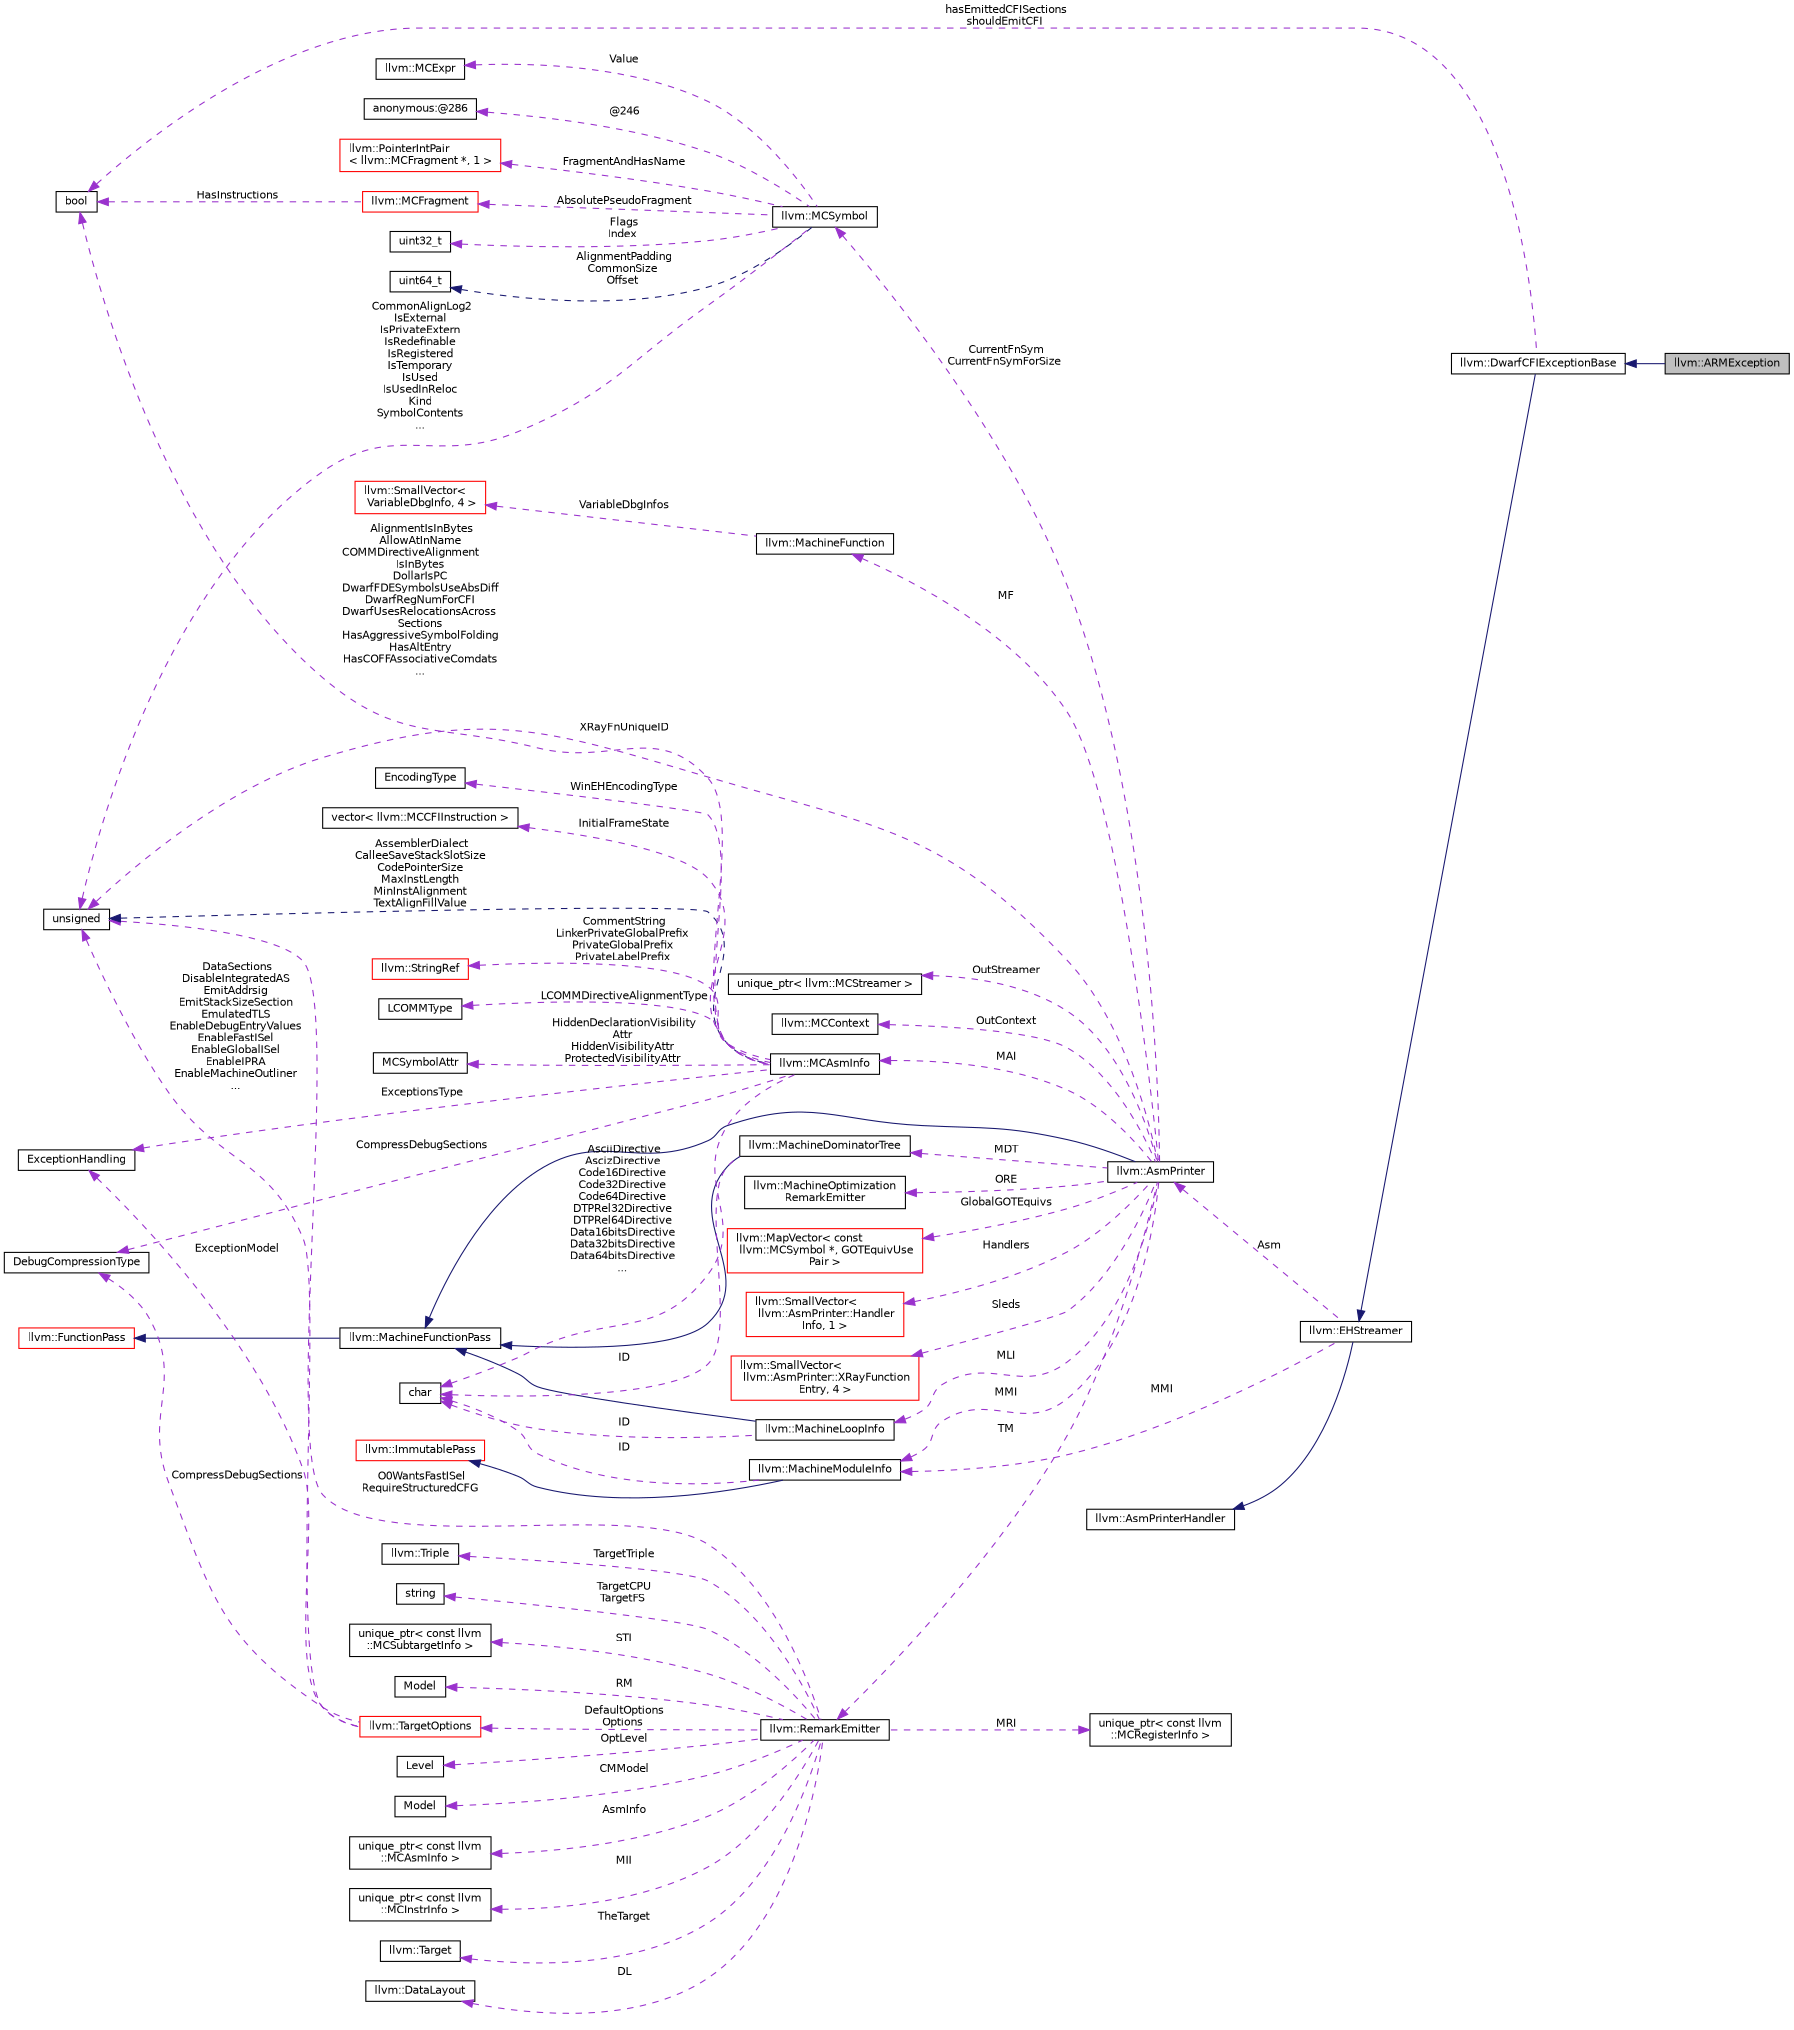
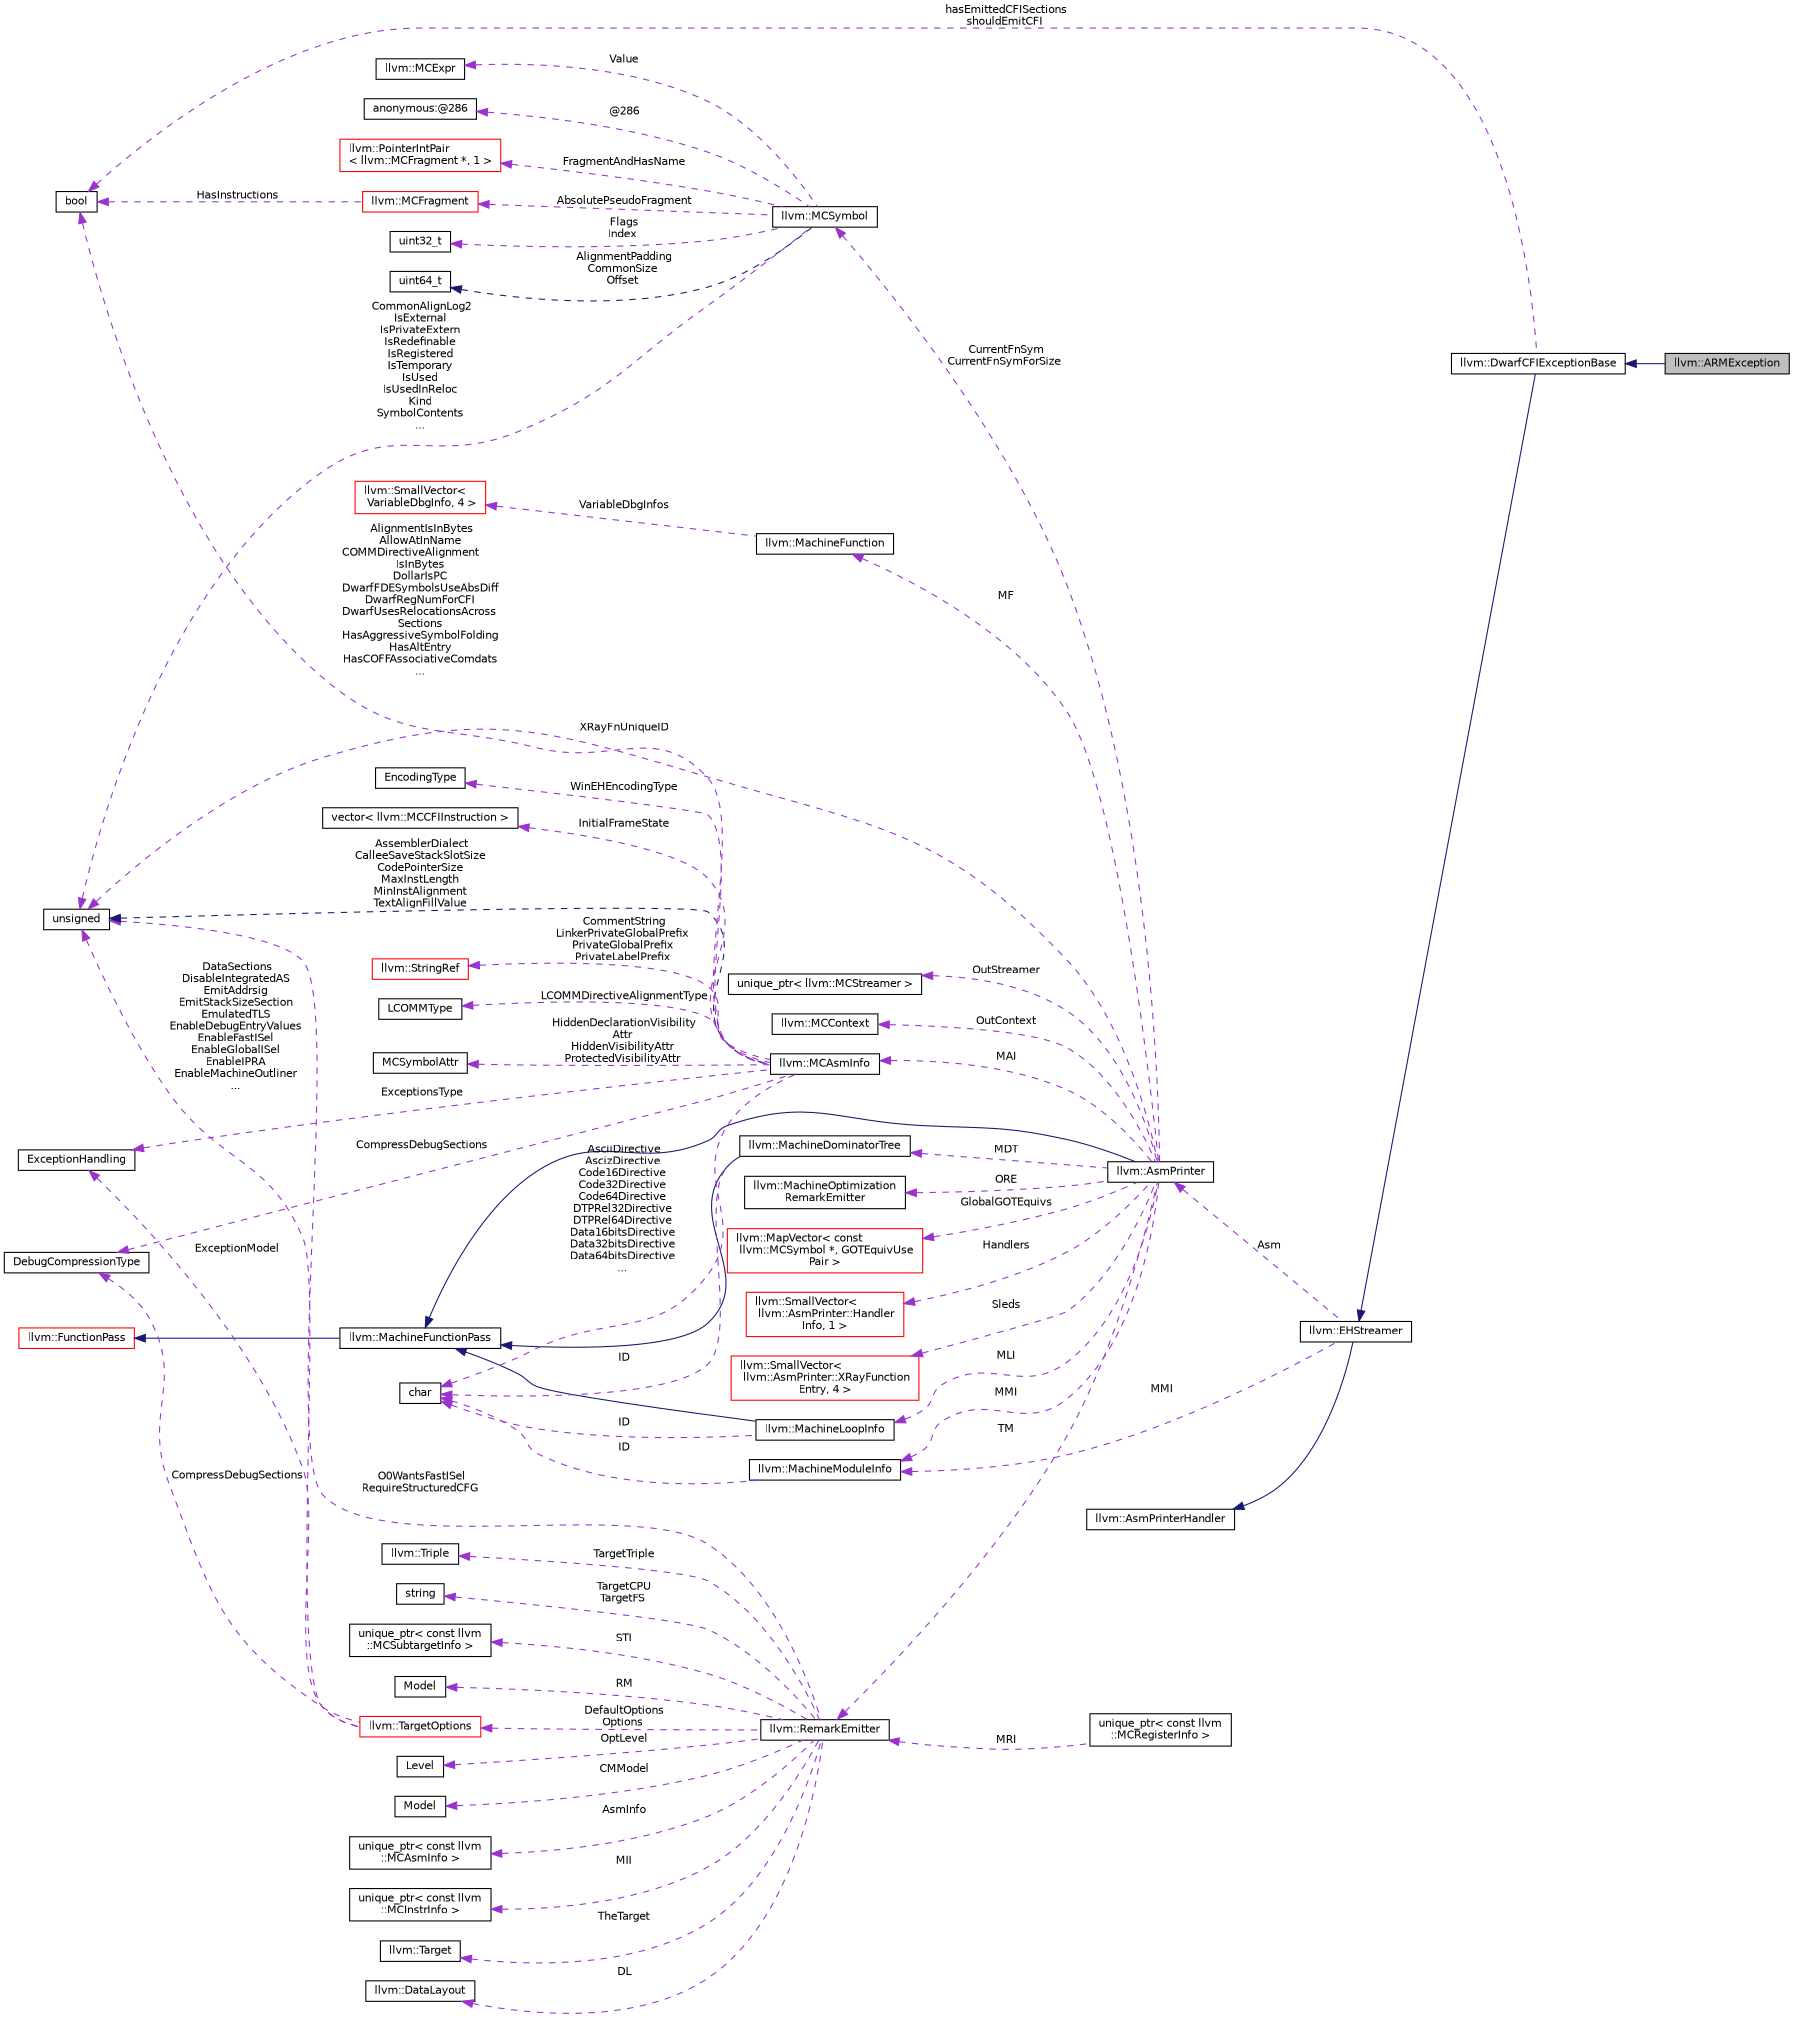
  digraph {
    rankdir=LR
    node [color=black fontname=Helvetica fontsize=10 shape=box]
    edge [color=darkorchid3 dir=back fontname=Helvetica fontsize=10 labelfontname=Helvetica labelfontsize=10 style=dashed]
    n1 [fillcolor=grey75 fontcolor=black height=0.2 label="llvm::ARMException" style=filled width=0.4]
    n2 [height=0.2 label="llvm::DwarfCFIExceptionBase" width=0.4]
    n3 [height=0.2 label="llvm::EHStreamer" width=0.4]
    n4 [height=0.2 label="llvm::AsmPrinterHandler" width=0.4]
    n5 [height=0.2 label="llvm::AsmPrinter" width=0.4]
    n6 [height=0.2 label="llvm::MachineFunctionPass" width=0.4]
    n7 [height=0.2 label="llvm::MachineDominatorTree" width=0.4]
    n8 [height=0.2 label="llvm::MachineLoopInfo" width=0.4]
    n9 [color=red height=0.2 label="llvm::FunctionPass" width=0.4]
    n10 [height=0.2 label="llvm::RemarkEmitter" width=0.4]
    n11 [height=0.2 label="llvm::Target" width=0.4]
    n12 [height=0.2 label="llvm::DataLayout" width=0.4]
    n13 [height=0.2 label="llvm::Triple" width=0.4]
    n14 [height=0.2 label=string width=0.4]
    n15 [height=0.2 label=Model width=0.4]
    n16 [height=0.2 label=Model width=0.4]
    n17 [height=0.2 label=Level width=0.4]
    n18 [height=0.2 label="unique_ptr\< const llvm\l::MCAsmInfo \>" width=0.4]
    n19 [height=0.2 label="unique_ptr\< const llvm\l::MCRegisterInfo \>" width=0.4]
    n20 [height=0.2 label="unique_ptr\< const llvm\l::MCInstrInfo \>" width=0.4]
    n21 [height=0.2 label="unique_ptr\< const llvm\l::MCSubtargetInfo \>" width=0.4]
    n22 [height=0.2 label=unsigned width=0.4]
    n23 [color=red height=0.2 label="llvm::TargetOptions" width=0.4]
    n24 [height=0.2 label="llvm::MCAsmInfo" width=0.4]
    n25 [height=0.2 label="llvm::MCSymbol" width=0.4]
    n26 [height=0.2 label=DebugCompressionType width=0.4]
    n27 [height=0.2 label=ExceptionHandling width=0.4]
    n28 [height=0.2 label=bool width=0.4]
    n29 [color=red height=0.2 label="llvm::MCFragment" width=0.4]
    n30 [height=0.2 label=char width=0.4]
    n31 [height=0.2 label="llvm::MachineModuleInfo" width=0.4]
    n32 [color=red height=0.2 label="llvm::StringRef" width=0.4]
    n33 [height=0.2 label=LCOMMType width=0.4]
    n34 [height=0.2 label=MCSymbolAttr width=0.4]
    n35 [height=0.2 label=EncodingType width=0.4]
    n36 [height=0.2 label="vector\< llvm::MCCFIInstruction \>" width=0.4]
    n37 [height=0.2 label="llvm::MCContext" width=0.4]
    n38 [height=0.2 label="unique_ptr\< llvm::MCStreamer \>" width=0.4]
    n39 [height=0.2 label="llvm::MachineFunction" width=0.4]
    n40 [color=red height=0.2 label="llvm::SmallVector\<\l VariableDbgInfo, 4 \>" width=0.4]
-   n41 [color=red height=0.2 label="llvm::ImmutablePass" width=0.4]
    n42 [height=0.2 label="llvm::MachineOptimization\lRemarkEmitter" width=0.4]
    n43 [color=red height=0.2 label="llvm::PointerIntPair\l\< llvm::MCFragment *, 1 \>" width=0.4]
    n44 [height=0.2 label=uint32_t width=0.4]
    n45 [height=0.2 label=uint64_t width=0.4]
    n46 [height=0.2 label="llvm::MCExpr" width=0.4]
    n47 [height=0.2 label="anonymous:@286" width=0.4]
    n48 [color=red height=0.2 label="llvm::MapVector\< const\l llvm::MCSymbol *, GOTEquivUse\lPair \>" width=0.4]
    n49 [color=red height=0.2 label="llvm::SmallVector\<\l llvm::AsmPrinter::Handler\lInfo, 1 \>" width=0.4]
    n50 [color=red height=0.2 label="llvm::SmallVector\<\l llvm::AsmPrinter::XRayFunction\lEntry, 4 \>" width=0.4]
    n2 -> n1 [color=midnightblue style=solid]
    n3 -> n2 [color=midnightblue style=solid]
    n4 -> n3 [color=midnightblue style=solid]
    n5 -> n3 [label=" Asm"]
    n6 -> n5 [color=midnightblue style=solid]
    n6 -> n7 [color=midnightblue style=solid]
    n6 -> n8 [color=midnightblue style=solid]
    n7 -> n5 [label=" MDT"]
    n8 -> n5 [label=" MLI"]
    n9 -> n6 [color=midnightblue style=solid]
    n10 -> n5 [label=" TM"]
    n11 -> n10 [label=" TheTarget"]
    n12 -> n10 [label=" DL"]
    n13 -> n10 [label=" TargetTriple"]
    n14 -> n10 [label=" TargetCPU\nTargetFS"]
    n15 -> n10 [label=" RM"]
    n16 -> n10 [label=" CMModel"]
    n17 -> n10 [label=" OptLevel"]
    n18 -> n10 [label=" AsmInfo"]
-   n19 -> n10 [label=" MRI"]
+   n10 -> n19 [label=" MRI"]
    n20 -> n10 [label=" MII"]
    n21 -> n10 [label=" STI"]
    n22 -> n5 [label=" XRayFnUniqueID"]
    n22 -> n10 [label=" O0WantsFastISel\nRequireStructuredCFG"]
    n22 -> n23 [label=" DataSections\nDisableIntegratedAS\nEmitAddrsig\nEmitStackSizeSection\nEmulatedTLS\nEnableDebugEntryValues\nEnableFastISel\nEnableGlobalISel\nEnableIPRA\nEnableMachineOutliner\n..."]
    n22 -> n24 [color=midnightblue label=" AssemblerDialect\nCalleeSaveStackSlotSize\nCodePointerSize\nMaxInstLength\nMinInstAlignment\nTextAlignFillValue"]
    n22 -> n25 [label=" CommonAlignLog2\nIsExternal\nIsPrivateExtern\nIsRedefinable\nIsRegistered\nIsTemporary\nIsUsed\nIsUsedInReloc\nKind\nSymbolContents\n..."]
    n23 -> n10 [label=" DefaultOptions\nOptions"]
    n24 -> n5 [label=" MAI"]
    n25 -> n5 [label=" CurrentFnSym\nCurrentFnSymForSize"]
    n26 -> n23 [label=" CompressDebugSections"]
    n26 -> n24 [label=" CompressDebugSections"]
    n27 -> n23 [label=" ExceptionModel"]
    n27 -> n24 [label=" ExceptionsType"]
    n28 -> n2 [label=" hasEmittedCFISections\nshouldEmitCFI"]
    n28 -> n24 [label=" AlignmentIsInBytes\nAllowAtInName\nCOMMDirectiveAlignment\lIsInBytes\nDollarIsPC\nDwarfFDESymbolsUseAbsDiff\nDwarfRegNumForCFI\nDwarfUsesRelocationsAcross\lSections\nHasAggressiveSymbolFolding\nHasAltEntry\nHasCOFFAssociativeComdats\n..."]
    n28 -> n29 [label=" HasInstructions"]
    n29 -> n25 [label=" AbsolutePseudoFragment"]
    n30 -> n7 [label=" ID"]
    n30 -> n8 [label=" ID"]
    n30 -> n24 [label=" AsciiDirective\nAscizDirective\nCode16Directive\nCode32Directive\nCode64Directive\nDTPRel32Directive\nDTPRel64Directive\nData16bitsDirective\nData32bitsDirective\nData64bitsDirective\n..."]
    n30 -> n31 [label=" ID"]
    n31 -> n3 [label=" MMI"]
    n31 -> n5 [label=" MMI"]
    n32 -> n24 [label=" CommentString\nLinkerPrivateGlobalPrefix\nPrivateGlobalPrefix\nPrivateLabelPrefix"]
    n33 -> n24 [label=" LCOMMDirectiveAlignmentType"]
    n34 -> n24 [label=" HiddenDeclarationVisibility\lAttr\nHiddenVisibilityAttr\nProtectedVisibilityAttr"]
    n35 -> n24 [label=" WinEHEncodingType"]
    n36 -> n24 [label=" InitialFrameState"]
    n37 -> n5 [label=" OutContext"]
    n38 -> n5 [label=" OutStreamer"]
    n39 -> n5 [label=" MF"]
    n40 -> n39 [label=" VariableDbgInfos"]
-   n41 -> n31 [color=midnightblue style=solid]
    n42 -> n5 [label=" ORE"]
    n43 -> n25 [label=" FragmentAndHasName"]
    n44 -> n25 [label=" Flags\nIndex"]
    n45 -> n25 [color=midnightblue label=" AlignmentPadding\nCommonSize\nOffset"]
    n46 -> n25 [label=" Value"]
-   n47 -> n25 [label=" @246"]
+   n47 -> n25 [label=" @286"]
    n48 -> n5 [label=" GlobalGOTEquivs"]
    n49 -> n5 [label=" Handlers"]
    n50 -> n5 [label=" Sleds"]
  }
